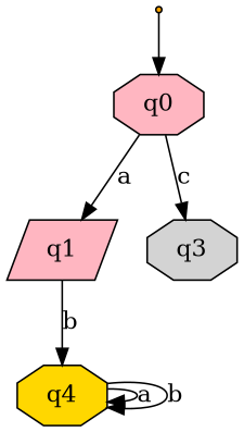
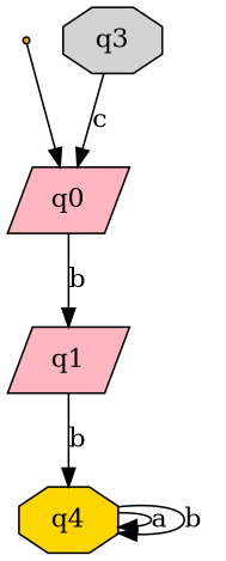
  digraph {
    node [fillcolor=lightpink shape=parallelogram style=filled]
    inic [fillcolor=orange shape=point]
-   q0 [shape=octagon]
+   q0
    q1
    q3 [fillcolor=lightgrey shape=octagon]
    n5 [fillcolor=gold label=q4 shape=octagon]
    inic -> q0
-   q0 -> q1 [label=a]
-   q0 -> q3 [label=c]
+   q0 -> q1 [label=b]
+   q3 -> q0 [label=c]
    q1 -> n5 [label=b]
    n5 -> n5 [label=a]
    n5 -> n5 [label=b]
  }
